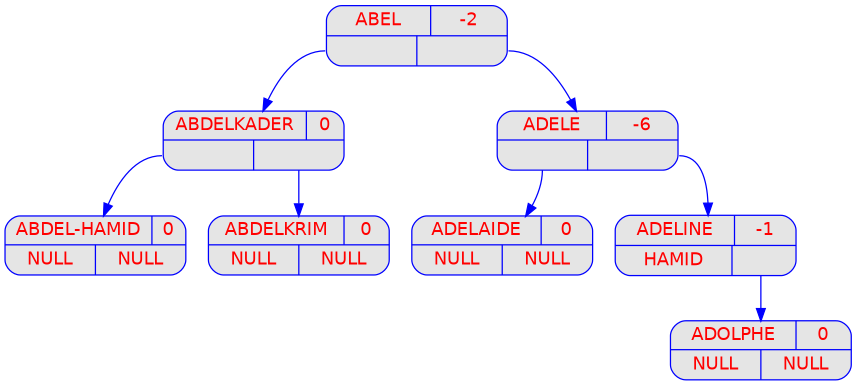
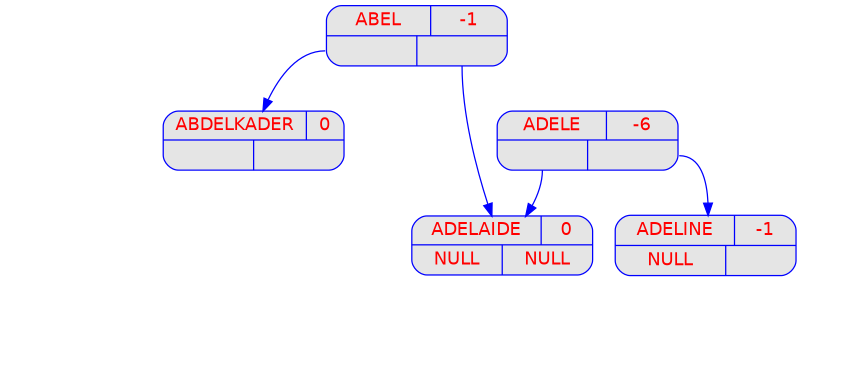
  digraph {
    fontname="DejaVu Sans"
    node [color=blue fillcolor=grey90 fontcolor=red fontname="DejaVu Sans" fontsize=14 shape=record style="rounded, filled"]
    edge [color=blue fontname="DejaVu Sans" tailport=d]
-   n1 [label="{{<c> ABEL\n | <b> -2} | { <g> | <d>}}" width=2]
+   n1 [label="{{<c> ABEL\n | <b> -1} | { <g> | <d>}}" width=2]
    n2 [label="{{<c> ABDELKADER\n | <b> 0} | { <g> | <d>}}" width=2]
    n3 [label="{{<c> ADELE\n | <b> -6} | { <g> | <d>}}" width=2]
-   n4 [label="{{<c> ABDEL-HAMID\n | <b> 0} | { <g> NULL | <d> NULL}}" width=2]
-   n5 [label="{{<c> ABDELKRIM\n | <b> 0} | { <g> NULL | <d> NULL}}" width=2]
    n6 [label="{{<c> ADELAIDE\n | <b> 0} | { <g> NULL | <d> NULL}}" width=2]
-   n7 [label="{{<c> ADELINE\n | <b> -1} | { <g> HAMID | <d> }}" width=2]
-   n8 [label="{{<c> ADOLPHE\n | <b> 0} | { <g> NULL | <d> NULL}}" width=2]
+   n7 [label="{{<c> ADELINE\n | <b> -1} | { <g> NULL | <d> }}" width=2]
    n1 -> n2 [tailport=g]
-   n1 -> n3
-   n2 -> n4 [tailport=g]
-   n2 -> n5
+   n1 -> n6
    n3 -> n6 [tailport=g]
    n3 -> n7
-   n7 -> n8
  }
